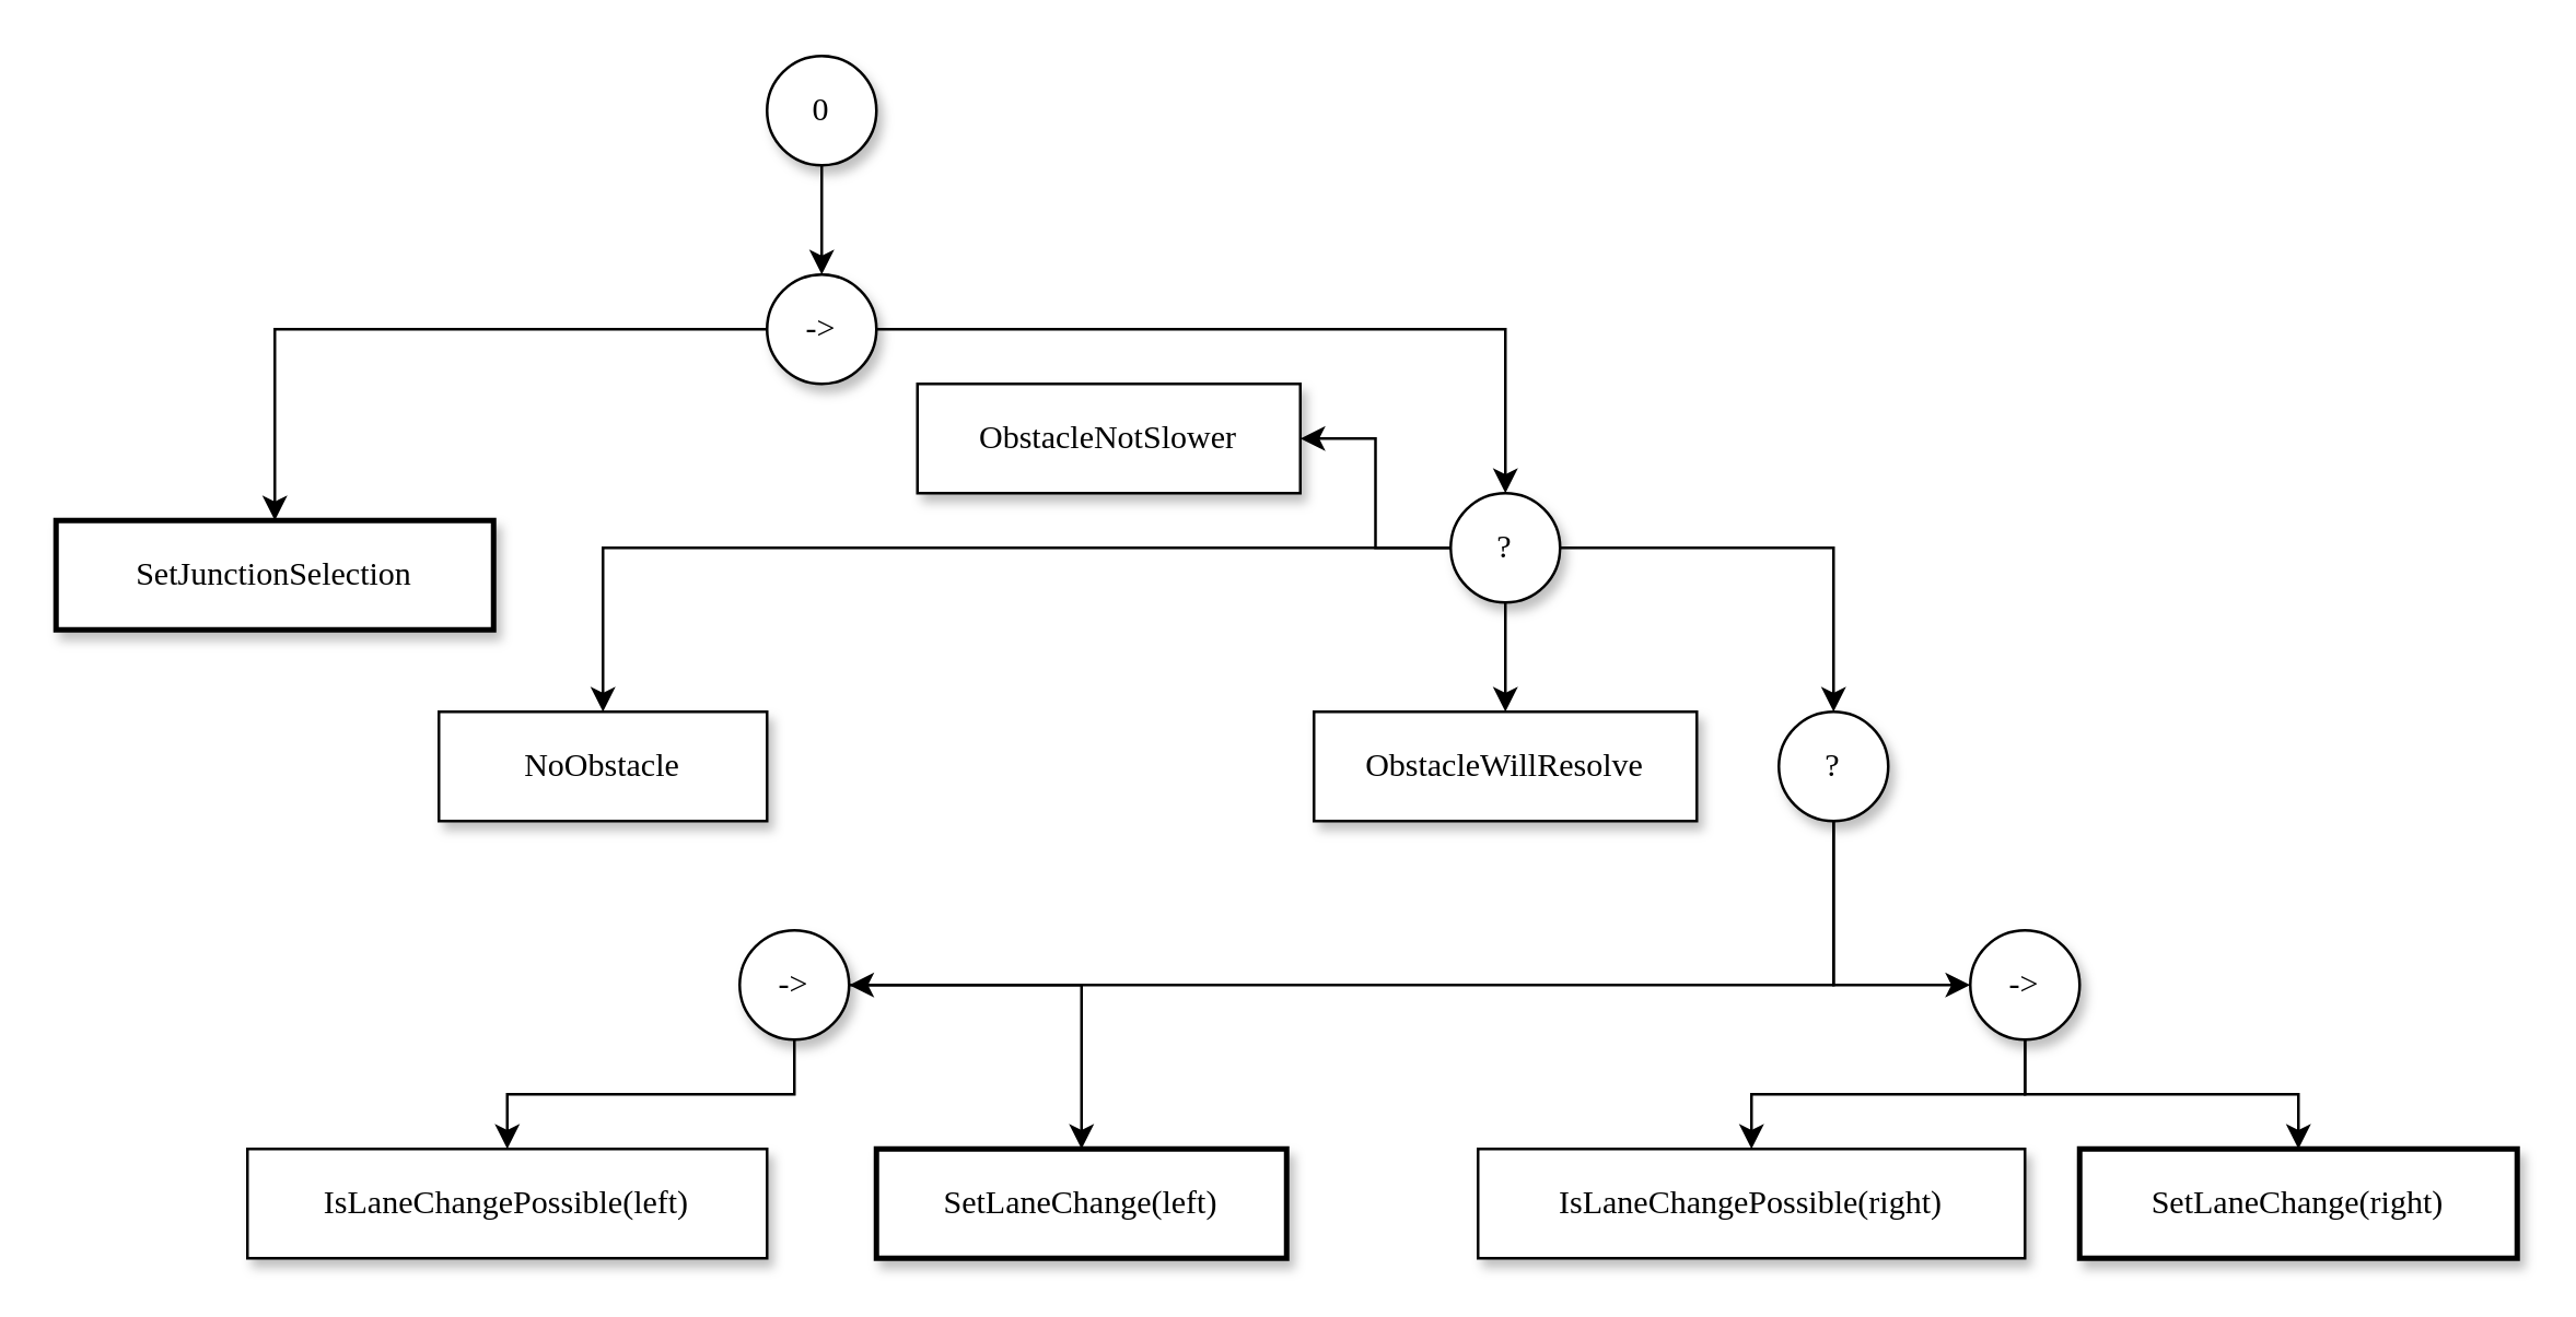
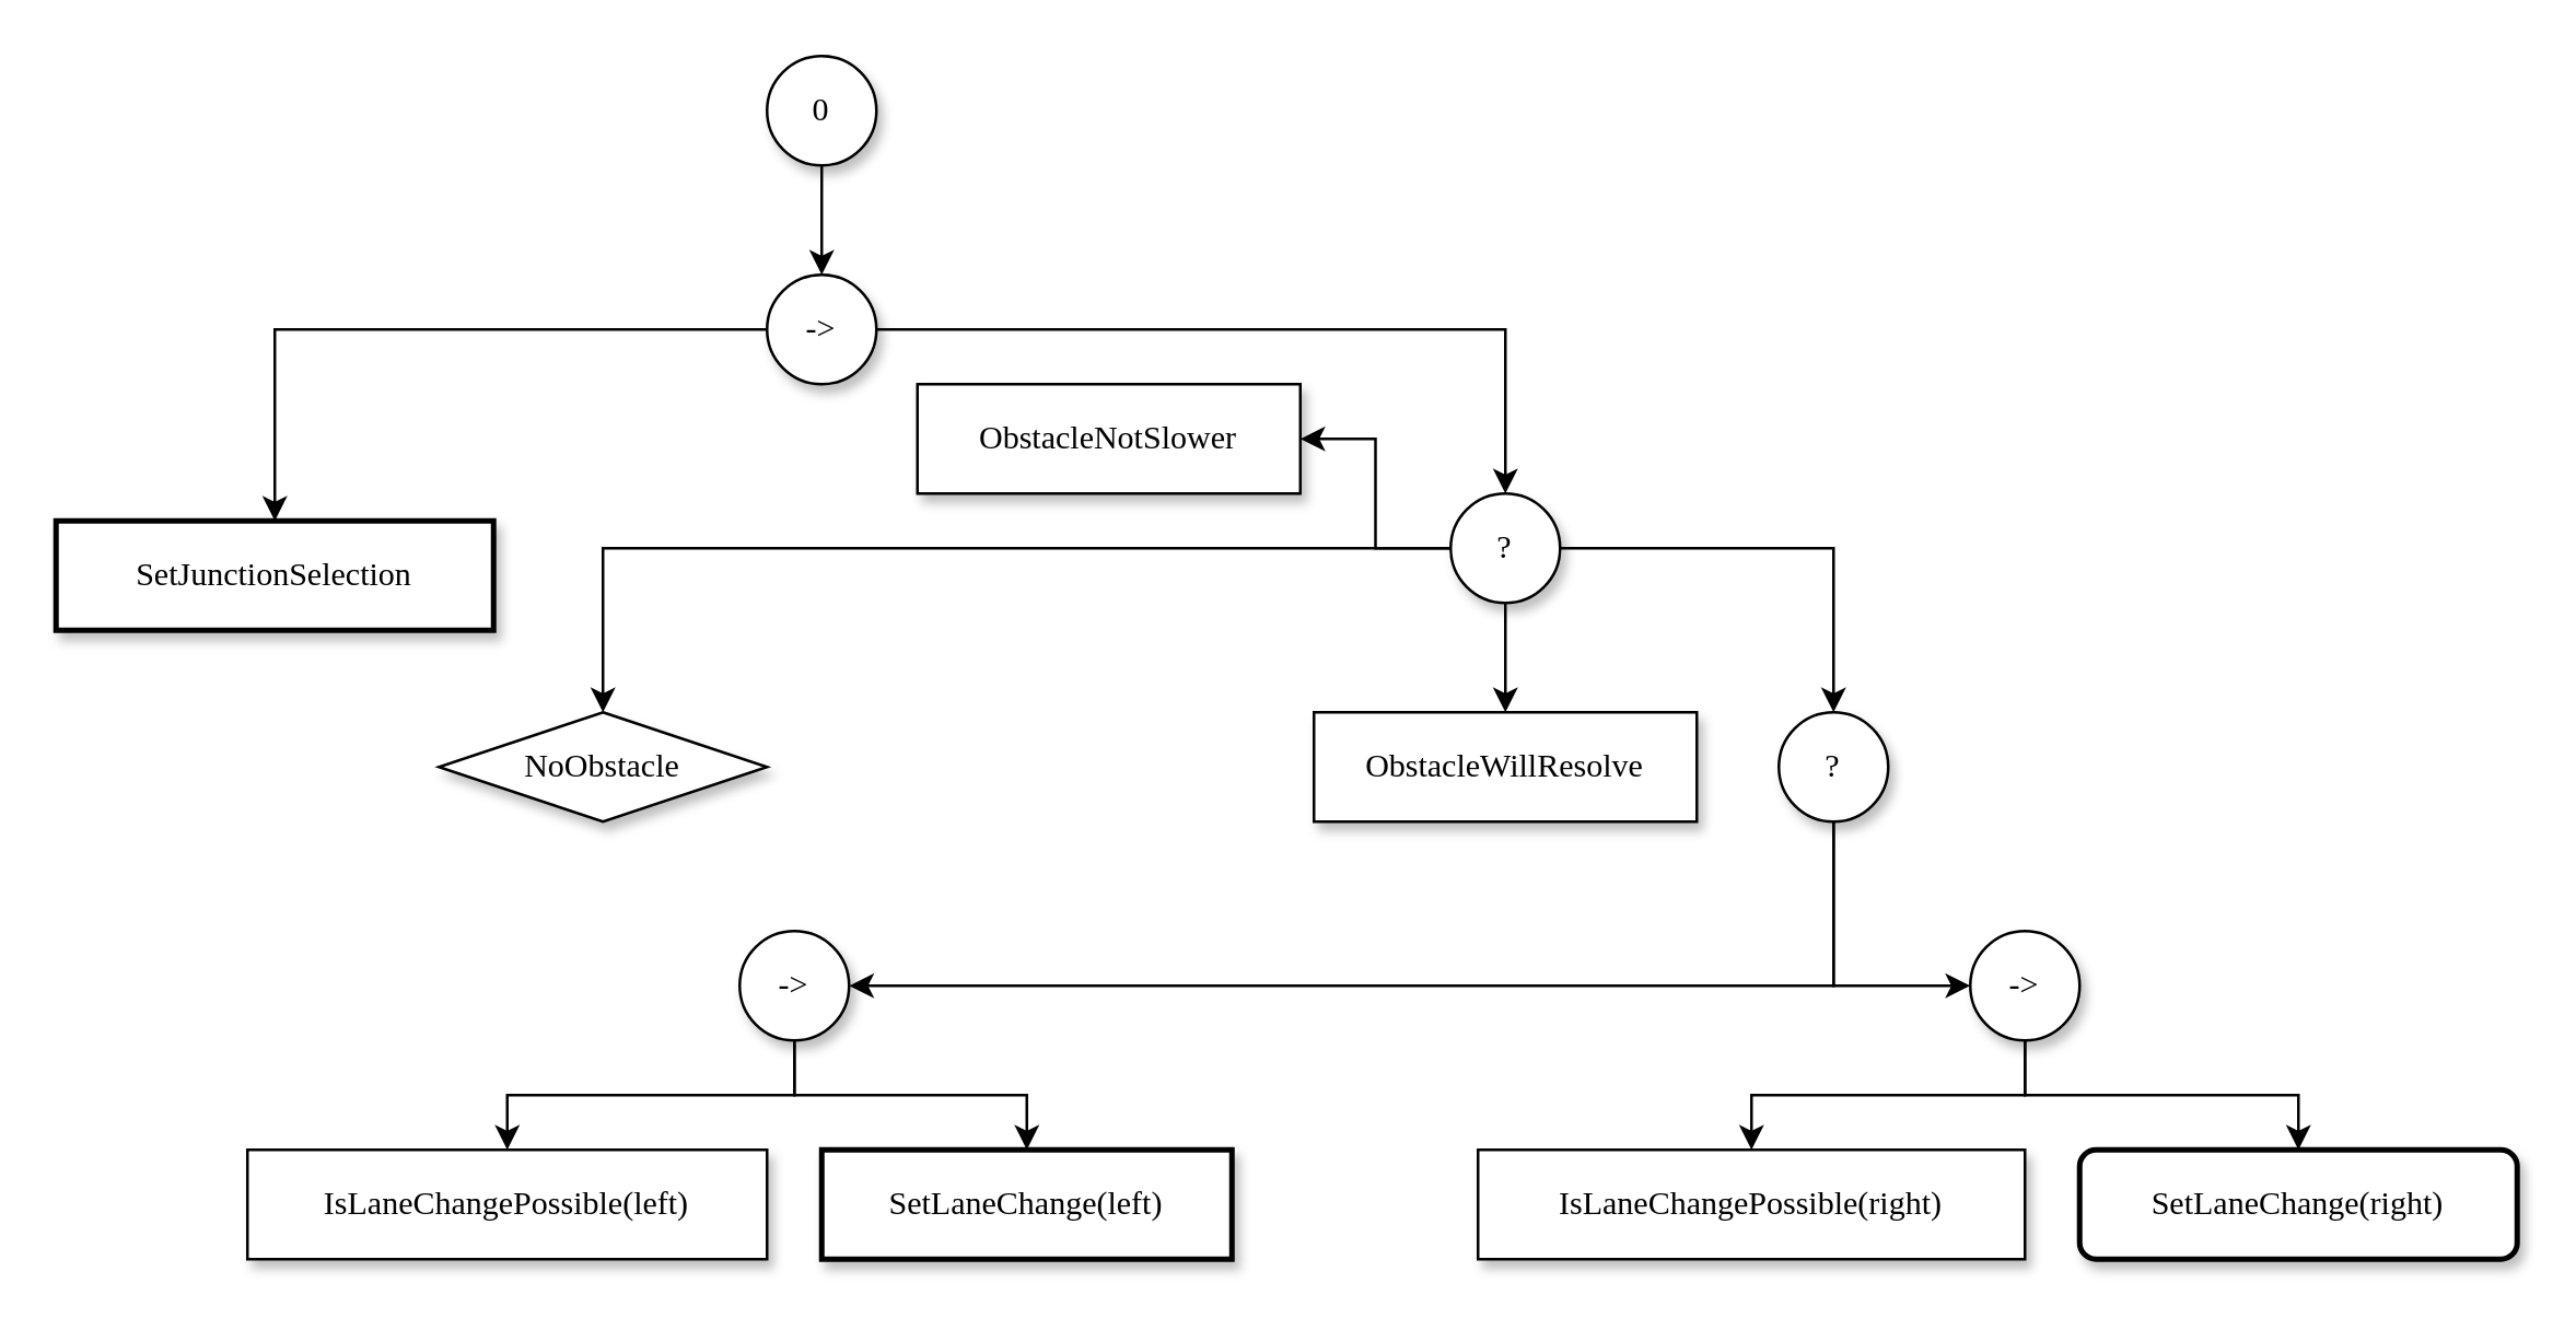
  <mxCell id="0" />
  <mxCell id="1" parent="0" />
  <mxCell id="2" value="SetJunctionSelection" style="whiteSpace=wrap;html=1;rounded=0;shadow=1;labelBackgroundColor=none;strokeWidth=2;fontFamily=Verdana;fontSize=12;align=center;" parent="1" vertex="1"><mxGeometry x="20" y="190" width="160" height="40" as="geometry" /></mxCell>
  <mxCell id="3" style="edgeStyle=orthogonalEdgeStyle;rounded=0;orthogonalLoop=1;jettySize=auto;html=1;" edge="1" parent="1" source="4" target="7"><mxGeometry relative="1" as="geometry" /></mxCell>
  <mxCell id="4" value="0" style="whiteSpace=wrap;html=1;rounded=1;shadow=1;labelBackgroundColor=none;strokeWidth=1;fontFamily=Verdana;fontSize=12;align=center;arcSize=50;" vertex="1" parent="1"><mxGeometry x="280" y="20" width="40" height="40" as="geometry" /></mxCell>
  <mxCell id="5" style="edgeStyle=orthogonalEdgeStyle;rounded=0;orthogonalLoop=1;jettySize=auto;html=1;entryX=0.5;entryY=0;entryDx=0;entryDy=0;" edge="1" parent="1" source="7" target="2"><mxGeometry relative="1" as="geometry" /></mxCell>
  <mxCell id="6" style="edgeStyle=orthogonalEdgeStyle;rounded=0;orthogonalLoop=1;jettySize=auto;html=1;" edge="1" parent="1" source="7" target="12"><mxGeometry relative="1" as="geometry" /></mxCell>
  <mxCell id="7" value="-&amp;gt;" style="whiteSpace=wrap;html=1;rounded=1;shadow=1;labelBackgroundColor=none;strokeWidth=1;fontFamily=Verdana;fontSize=12;align=center;arcSize=50;" vertex="1" parent="1"><mxGeometry x="280" y="100" width="40" height="40" as="geometry" /></mxCell>
  <mxCell id="8" style="edgeStyle=orthogonalEdgeStyle;rounded=0;orthogonalLoop=1;jettySize=auto;html=1;entryX=0.5;entryY=0;entryDx=0;entryDy=0;" edge="1" parent="1" source="12" target="13"><mxGeometry relative="1" as="geometry" /></mxCell>
  <mxCell id="9" style="edgeStyle=orthogonalEdgeStyle;rounded=0;orthogonalLoop=1;jettySize=auto;html=1;" edge="1" parent="1" source="12" target="14"><mxGeometry relative="1" as="geometry" /></mxCell>
  <mxCell id="10" style="edgeStyle=orthogonalEdgeStyle;rounded=0;orthogonalLoop=1;jettySize=auto;html=1;" edge="1" parent="1" source="12" target="15"><mxGeometry relative="1" as="geometry" /></mxCell>
  <mxCell id="11" style="edgeStyle=orthogonalEdgeStyle;rounded=0;orthogonalLoop=1;jettySize=auto;html=1;" edge="1" parent="1" source="12" target="18"><mxGeometry relative="1" as="geometry" /></mxCell>
  <mxCell id="12" value="?" style="whiteSpace=wrap;html=1;rounded=1;shadow=1;labelBackgroundColor=none;strokeWidth=1;fontFamily=Verdana;fontSize=12;align=center;arcSize=50;" vertex="1" parent="1"><mxGeometry x="530" y="180" width="40" height="40" as="geometry" /></mxCell>
- <mxCell id="13" value="&lt;div&gt;NoObstacle&lt;/div&gt;" style="whiteSpace=wrap;html=1;rounded=1;shadow=1;labelBackgroundColor=none;strokeWidth=1;fontFamily=Verdana;fontSize=12;align=center;arcSize=0;" vertex="1" parent="1"><mxGeometry x="160" y="260" width="120" height="40" as="geometry" /></mxCell>
+ <mxCell id="13" value="&lt;div&gt;NoObstacle&lt;/div&gt;" style="rhombus;whiteSpace=wrap;html=1;shadow=1;labelBackgroundColor=none;strokeWidth=1;fontFamily=Verdana;fontSize=12;align=center;arcSize=0;" vertex="1" parent="1"><mxGeometry x="160" y="260" width="120" height="40" as="geometry" /></mxCell>
  <mxCell id="14" value="ObstacleNotSlower" style="whiteSpace=wrap;html=1;rounded=1;shadow=1;labelBackgroundColor=none;strokeWidth=1;fontFamily=Verdana;fontSize=12;align=center;arcSize=0;" vertex="1" parent="1"><mxGeometry x="335" y="140" width="140" height="40" as="geometry" /></mxCell>
  <mxCell id="15" value="ObstacleWillResolve" style="whiteSpace=wrap;html=1;rounded=1;shadow=1;labelBackgroundColor=none;strokeWidth=1;fontFamily=Verdana;fontSize=12;align=center;arcSize=0;" vertex="1" parent="1"><mxGeometry x="480" y="260" width="140" height="40" as="geometry" /></mxCell>
  <mxCell id="16" style="edgeStyle=orthogonalEdgeStyle;rounded=0;orthogonalLoop=1;jettySize=auto;html=1;" edge="1" parent="1" source="18" target="21"><mxGeometry relative="1" as="geometry"><Array as="points"><mxPoint x="670" y="360" /></Array></mxGeometry></mxCell>
  <mxCell id="17" style="edgeStyle=orthogonalEdgeStyle;rounded=0;orthogonalLoop=1;jettySize=auto;html=1;" edge="1" parent="1" source="18" target="24"><mxGeometry relative="1" as="geometry"><Array as="points"><mxPoint x="670" y="360" /></Array></mxGeometry></mxCell>
  <mxCell id="18" value="?" style="whiteSpace=wrap;html=1;rounded=1;shadow=1;labelBackgroundColor=none;strokeWidth=1;fontFamily=Verdana;fontSize=12;align=center;arcSize=50;" vertex="1" parent="1"><mxGeometry x="650" y="260" width="40" height="40" as="geometry" /></mxCell>
  <mxCell id="19" style="edgeStyle=orthogonalEdgeStyle;rounded=0;orthogonalLoop=1;jettySize=auto;html=1;" edge="1" parent="1" source="21" target="25"><mxGeometry relative="1" as="geometry" /></mxCell>
  <mxCell id="20" style="edgeStyle=orthogonalEdgeStyle;rounded=0;orthogonalLoop=1;jettySize=auto;html=1;" edge="1" parent="1" source="21" target="26"><mxGeometry relative="1" as="geometry" /></mxCell>
  <mxCell id="21" value="-&amp;gt;" style="whiteSpace=wrap;html=1;rounded=1;shadow=1;labelBackgroundColor=none;strokeWidth=1;fontFamily=Verdana;fontSize=12;align=center;arcSize=50;" vertex="1" parent="1"><mxGeometry x="270" y="340" width="40" height="40" as="geometry" /></mxCell>
  <mxCell id="22" style="edgeStyle=orthogonalEdgeStyle;rounded=0;orthogonalLoop=1;jettySize=auto;html=1;" edge="1" parent="1" source="24" target="28"><mxGeometry relative="1" as="geometry" /></mxCell>
  <mxCell id="23" style="edgeStyle=orthogonalEdgeStyle;rounded=0;orthogonalLoop=1;jettySize=auto;html=1;" edge="1" parent="1" source="24" target="27"><mxGeometry relative="1" as="geometry" /></mxCell>
  <mxCell id="24" value="-&amp;gt;" style="whiteSpace=wrap;html=1;rounded=1;shadow=1;labelBackgroundColor=none;strokeWidth=1;fontFamily=Verdana;fontSize=12;align=center;arcSize=50;" vertex="1" parent="1"><mxGeometry x="720" y="340" width="40" height="40" as="geometry" /></mxCell>
- <mxCell id="25" value="SetLaneChange(left)" style="whiteSpace=wrap;html=1;rounded=0;shadow=1;labelBackgroundColor=none;strokeWidth=2;fontFamily=Verdana;fontSize=12;align=center;" vertex="1" parent="1"><mxGeometry x="320" y="420" width="150" height="40" as="geometry" /></mxCell>
+ <mxCell id="25" value="SetLaneChange(left)" style="whiteSpace=wrap;html=1;rounded=0;shadow=1;labelBackgroundColor=none;strokeWidth=2;fontFamily=Verdana;fontSize=12;align=center;" vertex="1" parent="1"><mxGeometry x="300" y="420" width="150" height="40" as="geometry" /></mxCell>
  <mxCell id="26" value="IsLaneChangePossible(left)" style="whiteSpace=wrap;html=1;rounded=1;shadow=1;labelBackgroundColor=none;strokeWidth=1;fontFamily=Verdana;fontSize=12;align=center;arcSize=0;" vertex="1" parent="1"><mxGeometry x="90" y="420" width="190" height="40" as="geometry" /></mxCell>
- <mxCell id="27" value="SetLaneChange(right)" style="whiteSpace=wrap;html=1;rounded=0;shadow=1;labelBackgroundColor=none;strokeWidth=2;fontFamily=Verdana;fontSize=12;align=center;" vertex="1" parent="1"><mxGeometry x="760" y="420" width="160" height="40" as="geometry" /></mxCell>
+ <mxCell id="27" value="SetLaneChange(right)" style="whiteSpace=wrap;html=1;shadow=1;labelBackgroundColor=none;strokeWidth=2;fontFamily=Verdana;fontSize=12;align=center;rounded=1;" vertex="1" parent="1"><mxGeometry x="760" y="420" width="160" height="40" as="geometry" /></mxCell>
  <mxCell id="28" value="IsLaneChangePossible(right)" style="whiteSpace=wrap;html=1;rounded=1;shadow=1;labelBackgroundColor=none;strokeWidth=1;fontFamily=Verdana;fontSize=12;align=center;arcSize=0;" vertex="1" parent="1"><mxGeometry x="540" y="420" width="200" height="40" as="geometry" /></mxCell>
